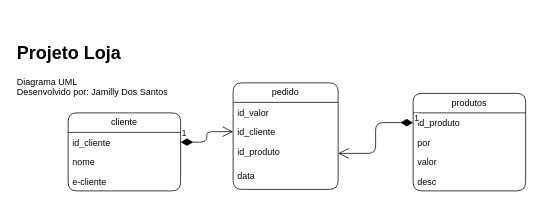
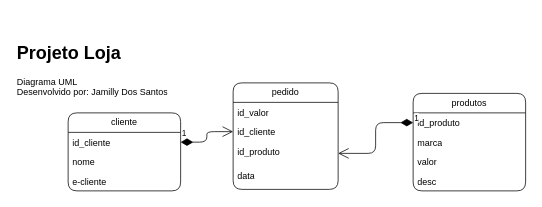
  <mxCell id="0" />
  <mxCell id="1" parent="0" />
  <mxCell id="2" value="cliente" style="swimlane;fontStyle=0;childLayout=stackLayout;horizontal=1;startSize=26;fillColor=none;horizontalStack=0;resizeParent=1;resizeParentMax=0;resizeLast=0;collapsible=1;marginBottom=0;whiteSpace=wrap;html=1;rounded=1;" vertex="1" parent="1"><mxGeometry x="90" y="150" width="150" height="104" as="geometry" /></mxCell>
  <mxCell id="3" value="id_cliente" style="text;strokeColor=none;fillColor=none;align=left;verticalAlign=top;spacingLeft=4;spacingRight=4;overflow=hidden;rotatable=0;points=[[0,0.5],[1,0.5]];portConstraint=eastwest;whiteSpace=wrap;html=1;rounded=1;" vertex="1" parent="2"><mxGeometry y="26" width="150" height="26" as="geometry" /></mxCell>
  <mxCell id="4" value="&lt;div&gt;nome&lt;/div&gt;" style="text;strokeColor=none;fillColor=none;align=left;verticalAlign=top;spacingLeft=4;spacingRight=4;overflow=hidden;rotatable=0;points=[[0,0.5],[1,0.5]];portConstraint=eastwest;whiteSpace=wrap;html=1;rounded=1;" vertex="1" parent="2"><mxGeometry y="52" width="150" height="26" as="geometry" /></mxCell>
  <mxCell id="5" value="e-cliente" style="text;strokeColor=none;fillColor=none;align=left;verticalAlign=top;spacingLeft=4;spacingRight=4;overflow=hidden;rotatable=0;points=[[0,0.5],[1,0.5]];portConstraint=eastwest;whiteSpace=wrap;html=1;rounded=1;" vertex="1" parent="2"><mxGeometry y="78" width="150" height="26" as="geometry" /></mxCell>
  <mxCell id="6" value="pedido" style="swimlane;fontStyle=0;childLayout=stackLayout;horizontal=1;startSize=26;fillColor=none;horizontalStack=0;resizeParent=1;resizeParentMax=0;resizeLast=0;collapsible=1;marginBottom=0;whiteSpace=wrap;html=1;rounded=1;" vertex="1" parent="1"><mxGeometry x="310" y="110" width="140" height="142" as="geometry" /></mxCell>
  <mxCell id="7" value="id_valor" style="text;strokeColor=none;fillColor=none;align=left;verticalAlign=top;spacingLeft=4;spacingRight=4;overflow=hidden;rotatable=0;points=[[0,0.5],[1,0.5]];portConstraint=eastwest;whiteSpace=wrap;html=1;rounded=1;" vertex="1" parent="6"><mxGeometry y="26" width="140" height="26" as="geometry" /></mxCell>
  <mxCell id="8" value="id_cliente" style="text;strokeColor=none;fillColor=none;align=left;verticalAlign=top;spacingLeft=4;spacingRight=4;overflow=hidden;rotatable=0;points=[[0,0.5],[1,0.5]];portConstraint=eastwest;whiteSpace=wrap;html=1;rounded=1;" vertex="1" parent="6"><mxGeometry y="52" width="140" height="26" as="geometry" /></mxCell>
  <mxCell id="9" value="id_produto" style="text;strokeColor=none;fillColor=none;align=left;verticalAlign=top;spacingLeft=4;spacingRight=4;overflow=hidden;rotatable=0;points=[[0,0.5],[1,0.5]];portConstraint=eastwest;whiteSpace=wrap;html=1;rounded=1;" vertex="1" parent="6"><mxGeometry y="78" width="140" height="32" as="geometry" /></mxCell>
  <mxCell id="10" value="data" style="text;strokeColor=none;fillColor=none;align=left;verticalAlign=top;spacingLeft=4;spacingRight=4;overflow=hidden;rotatable=0;points=[[0,0.5],[1,0.5]];portConstraint=eastwest;whiteSpace=wrap;html=1;rounded=1;" vertex="1" parent="6"><mxGeometry y="110" width="140" height="32" as="geometry" /></mxCell>
  <mxCell id="11" value="produtos" style="swimlane;fontStyle=0;childLayout=stackLayout;horizontal=1;startSize=26;fillColor=none;horizontalStack=0;resizeParent=1;resizeParentMax=0;resizeLast=0;collapsible=1;marginBottom=0;whiteSpace=wrap;html=1;rounded=1;" vertex="1" parent="1"><mxGeometry x="550" y="124" width="150" height="130" as="geometry" /></mxCell>
  <mxCell id="12" value="id_produto" style="text;strokeColor=none;fillColor=none;align=left;verticalAlign=top;spacingLeft=4;spacingRight=4;overflow=hidden;rotatable=0;points=[[0,0.5],[1,0.5]];portConstraint=eastwest;whiteSpace=wrap;html=1;rounded=1;" vertex="1" parent="11"><mxGeometry y="26" width="150" height="26" as="geometry" /></mxCell>
- <mxCell id="13" value="por" style="text;strokeColor=none;fillColor=none;align=left;verticalAlign=top;spacingLeft=4;spacingRight=4;overflow=hidden;rotatable=0;points=[[0,0.5],[1,0.5]];portConstraint=eastwest;whiteSpace=wrap;html=1;rounded=1;" vertex="1" parent="11"><mxGeometry y="52" width="150" height="26" as="geometry" /></mxCell>
+ <mxCell id="13" value="marca" style="text;strokeColor=none;fillColor=none;align=left;verticalAlign=top;spacingLeft=4;spacingRight=4;overflow=hidden;rotatable=0;points=[[0,0.5],[1,0.5]];portConstraint=eastwest;whiteSpace=wrap;html=1;rounded=1;" vertex="1" parent="11"><mxGeometry y="52" width="150" height="26" as="geometry" /></mxCell>
  <mxCell id="14" value="valor" style="text;strokeColor=none;fillColor=none;align=left;verticalAlign=top;spacingLeft=4;spacingRight=4;overflow=hidden;rotatable=0;points=[[0,0.5],[1,0.5]];portConstraint=eastwest;whiteSpace=wrap;html=1;rounded=1;" vertex="1" parent="11"><mxGeometry y="78" width="150" height="26" as="geometry" /></mxCell>
  <mxCell id="15" value="desc" style="text;strokeColor=none;fillColor=none;align=left;verticalAlign=top;spacingLeft=4;spacingRight=4;overflow=hidden;rotatable=0;points=[[0,0.5],[1,0.5]];portConstraint=eastwest;whiteSpace=wrap;html=1;rounded=1;" vertex="1" parent="11"><mxGeometry y="104" width="150" height="26" as="geometry" /></mxCell>
  <mxCell id="16" value="1" style="endArrow=open;html=1;endSize=12;startArrow=diamondThin;startSize=14;startFill=1;edgeStyle=orthogonalEdgeStyle;align=left;verticalAlign=bottom;rounded=1;exitX=1;exitY=0.5;exitDx=0;exitDy=0;" edge="1" parent="1" source="3" target="8"><mxGeometry x="-1" y="3" relative="1" as="geometry"><mxPoint x="230" y="188.5" as="sourcePoint" /><mxPoint x="390" y="188.5" as="targetPoint" /></mxGeometry></mxCell>
  <mxCell id="17" value="&lt;h1 style=&quot;margin-top: 0px;&quot;&gt;&lt;br&gt;&lt;/h1&gt;" style="text;html=1;whiteSpace=wrap;overflow=hidden;rounded=0;" vertex="1" parent="1"><mxGeometry x="20" y="20" width="180" height="120" as="geometry" /></mxCell>
  <mxCell id="18" value="1" style="endArrow=open;html=1;endSize=12;startArrow=diamondThin;startSize=14;startFill=1;edgeStyle=orthogonalEdgeStyle;align=left;verticalAlign=bottom;rounded=1;exitX=0;exitY=0.5;exitDx=0;exitDy=0;entryX=1;entryY=0.5;entryDx=0;entryDy=0;" edge="1" parent="1" source="12" target="9"><mxGeometry x="-1" y="3" relative="1" as="geometry"><mxPoint x="340" y="335" as="sourcePoint" /><mxPoint x="510" y="310" as="targetPoint" /></mxGeometry></mxCell>
  <mxCell id="19" value="&lt;h1 style=&quot;margin-top: 0px;&quot;&gt;Projeto Loja&lt;/h1&gt;&lt;div&gt;Diagrama UML&lt;/div&gt;&lt;div&gt;Desenvolvido por: Jamilly Dos Santos&lt;/div&gt;" style="text;html=1;whiteSpace=wrap;overflow=hidden;rounded=0;" vertex="1" parent="1"><mxGeometry x="20" y="50" width="280" height="90" as="geometry" /></mxCell>
